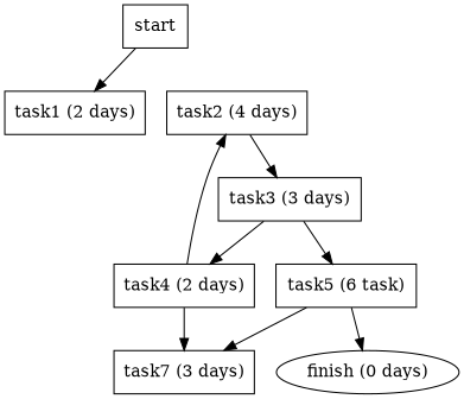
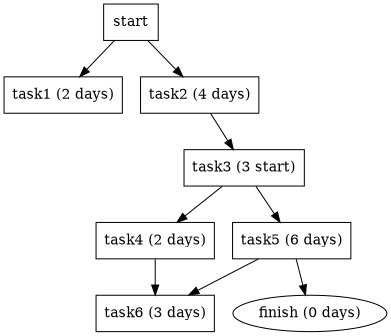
  digraph {
    node [shape=box]
    n1 [label="task1 (2 days)"]
    start
    n3 [label="task2 (4 days)"]
-   n4 [label="task3 (3 days)"]
+   n4 [label="task3 (3 start)"]
    n5 [label="task4 (2 days)"]
-   n6 [label="task5 (6 task)"]
-   n7 [label="task7 (3 days)"]
+   n6 [label="task5 (6 days)"]
+   n7 [label="task6 (3 days)"]
    n8 [label="finish (0 days)" shape=""]
    start -> n1
-   n5 -> n3
+   start -> n3
    n3 -> n4
    n4 -> n5
    n4 -> n6
    n5 -> n7
    n6 -> n7
    n6 -> n8
  }
